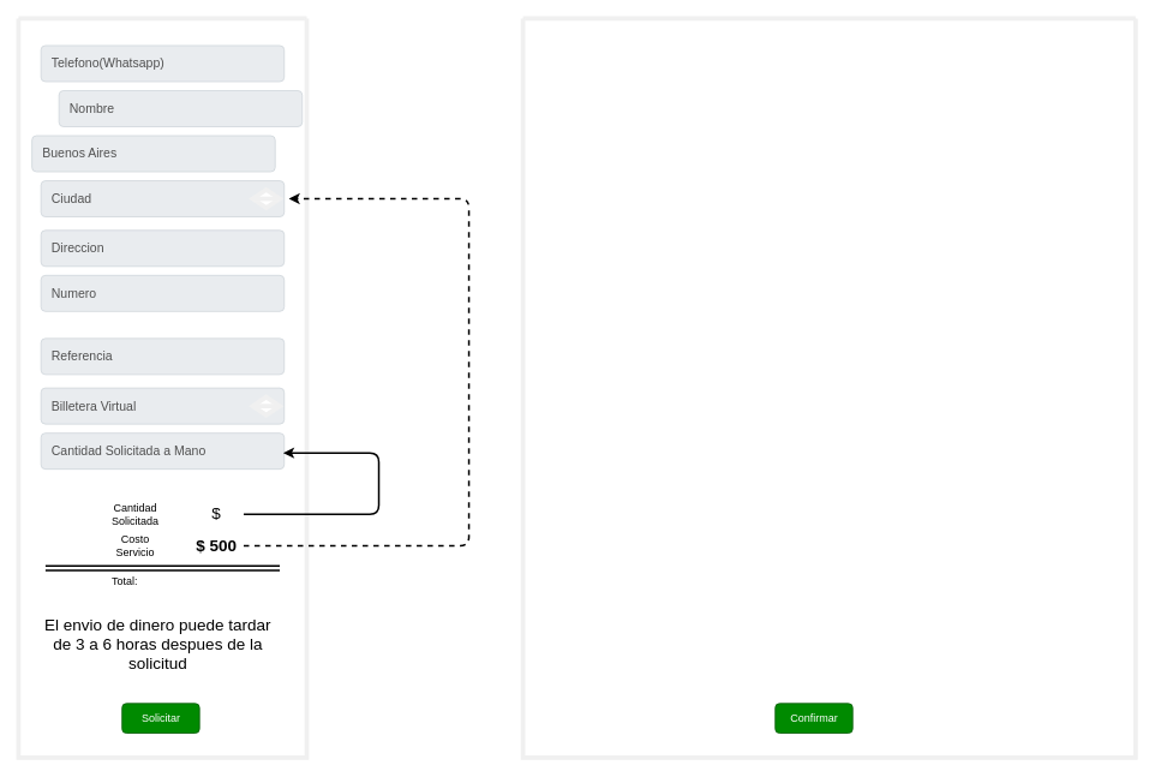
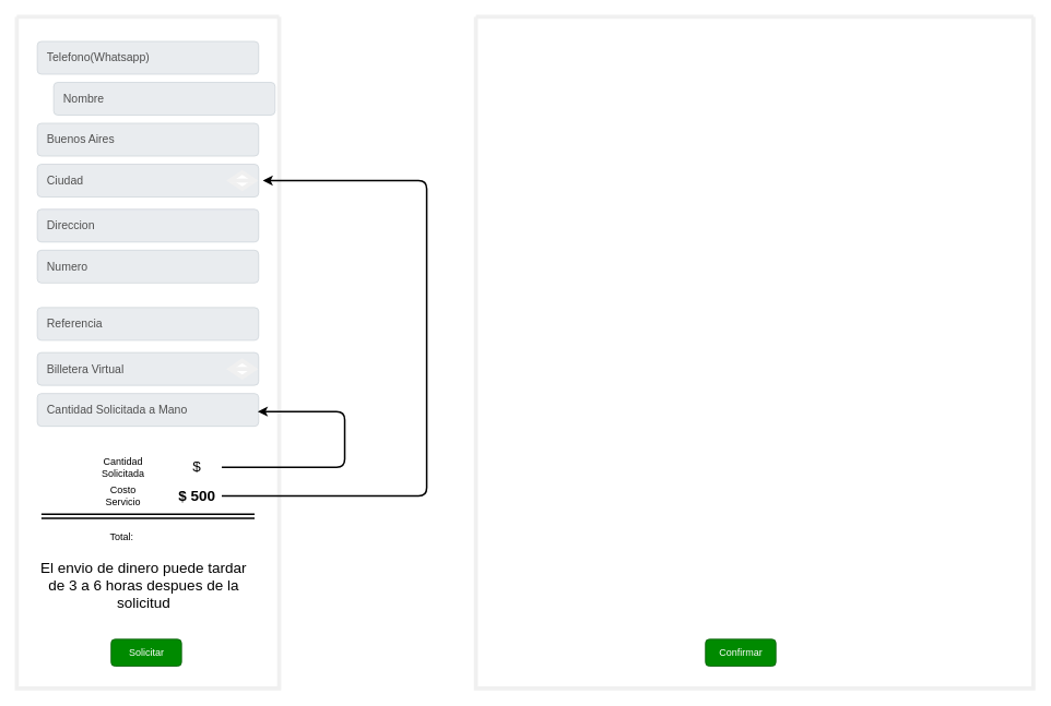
  <mxCell id="0" />
  <mxCell id="1" parent="0" />
  <mxCell id="2" value="" style="swimlane;startSize=0;strokeColor=#F0F0F0;strokeWidth=5;" vertex="1" parent="1"><mxGeometry x="20" y="20" width="320" height="820" as="geometry" /></mxCell>
  <mxCell id="3" value="Telefono(Whatsapp)" style="html=1;shadow=0;dashed=0;shape=mxgraph.bootstrap.rrect;rSize=5;strokeColor=#CED4DA;strokeWidth=1;fillColor=#E9ECEF;fontColor=#505050;whiteSpace=wrap;align=left;verticalAlign=middle;spacingLeft=10;fontSize=14;" vertex="1" parent="2"><mxGeometry x="25" y="30" width="270" height="40" as="geometry" /></mxCell>
  <mxCell id="4" value="Ciudad" style="html=1;shadow=0;dashed=0;shape=mxgraph.bootstrap.rrect;rSize=5;strokeColor=#CED4DA;strokeWidth=1;fillColor=#E9ECEF;fontColor=#505050;whiteSpace=wrap;align=left;verticalAlign=middle;spacingLeft=10;fontSize=14;" vertex="1" parent="2"><mxGeometry x="25" y="180" width="270" height="40" as="geometry" /></mxCell>
  <mxCell id="5" value="" style="shape=sortShape;perimeter=rhombusPerimeter;whiteSpace=wrap;html=1;strokeColor=#F0F0F0;strokeWidth=5;" vertex="1" parent="2"><mxGeometry x="260" y="190" width="30" height="20" as="geometry" /></mxCell>
- <mxCell id="6" value="Buenos Aires" style="html=1;shadow=0;dashed=0;shape=mxgraph.bootstrap.rrect;rSize=5;strokeColor=#CED4DA;strokeWidth=1;fillColor=#E9ECEF;fontColor=#505050;whiteSpace=wrap;align=left;verticalAlign=middle;spacingLeft=10;fontSize=14;" vertex="1" parent="2"><mxGeometry x="15" y="130" width="270" height="40" as="geometry" /></mxCell>
+ <mxCell id="6" value="Buenos Aires" style="html=1;shadow=0;dashed=0;shape=mxgraph.bootstrap.rrect;rSize=5;strokeColor=#CED4DA;strokeWidth=1;fillColor=#E9ECEF;fontColor=#505050;whiteSpace=wrap;align=left;verticalAlign=middle;spacingLeft=10;fontSize=14;" vertex="1" parent="2"><mxGeometry x="25" y="130" width="270" height="40" as="geometry" /></mxCell>
  <mxCell id="7" value="Cantidad Solicitada a Mano" style="html=1;shadow=0;dashed=0;shape=mxgraph.bootstrap.rrect;rSize=5;strokeColor=#CED4DA;strokeWidth=1;fillColor=#E9ECEF;fontColor=#505050;whiteSpace=wrap;align=left;verticalAlign=middle;spacingLeft=10;fontSize=14;" vertex="1" parent="2"><mxGeometry x="25" y="460" width="270" height="40" as="geometry" /></mxCell>
  <mxCell id="8" value="Direccion" style="html=1;shadow=0;dashed=0;shape=mxgraph.bootstrap.rrect;rSize=5;strokeColor=#CED4DA;strokeWidth=1;fillColor=#E9ECEF;fontColor=#505050;whiteSpace=wrap;align=left;verticalAlign=middle;spacingLeft=10;fontSize=14;" vertex="1" parent="2"><mxGeometry x="25" y="235" width="270" height="40" as="geometry" /></mxCell>
  <mxCell id="9" value="Numero" style="html=1;shadow=0;dashed=0;shape=mxgraph.bootstrap.rrect;rSize=5;strokeColor=#CED4DA;strokeWidth=1;fillColor=#E9ECEF;fontColor=#505050;whiteSpace=wrap;align=left;verticalAlign=middle;spacingLeft=10;fontSize=14;" vertex="1" parent="2"><mxGeometry x="25" y="285" width="270" height="40" as="geometry" /></mxCell>
  <mxCell id="10" value="Referencia" style="html=1;shadow=0;dashed=0;shape=mxgraph.bootstrap.rrect;rSize=5;strokeColor=#CED4DA;strokeWidth=1;fillColor=#E9ECEF;fontColor=#505050;whiteSpace=wrap;align=left;verticalAlign=middle;spacingLeft=10;fontSize=14;" vertex="1" parent="2"><mxGeometry x="25" y="355" width="270" height="40" as="geometry" /></mxCell>
  <mxCell id="11" value="Nombre" style="html=1;shadow=0;dashed=0;shape=mxgraph.bootstrap.rrect;rSize=5;strokeColor=#CED4DA;strokeWidth=1;fillColor=#E9ECEF;fontColor=#505050;whiteSpace=wrap;align=left;verticalAlign=middle;spacingLeft=10;fontSize=14;" vertex="1" parent="2"><mxGeometry x="45" y="80" width="270" height="40" as="geometry" /></mxCell>
  <mxCell id="12" value="Billetera Virtual" style="html=1;shadow=0;dashed=0;shape=mxgraph.bootstrap.rrect;rSize=5;strokeColor=#CED4DA;strokeWidth=1;fillColor=#E9ECEF;fontColor=#505050;whiteSpace=wrap;align=left;verticalAlign=middle;spacingLeft=10;fontSize=14;" vertex="1" parent="2"><mxGeometry x="25" y="410" width="270" height="40" as="geometry" /></mxCell>
  <mxCell id="13" value="" style="shape=sortShape;perimeter=rhombusPerimeter;whiteSpace=wrap;html=1;strokeColor=#F0F0F0;strokeWidth=5;" vertex="1" parent="2"><mxGeometry x="260" y="420" width="30" height="20" as="geometry" /></mxCell>
- <mxCell id="14" value="Total:&amp;nbsp;" style="text;html=1;strokeColor=none;fillColor=none;align=center;verticalAlign=middle;whiteSpace=wrap;rounded=0;" vertex="1" parent="2"><mxGeometry x="90" y="610" width="60" height="30" as="geometry" /></mxCell>
+ <mxCell id="14" value="Total:&amp;nbsp;" style="text;html=1;strokeColor=none;fillColor=none;align=center;verticalAlign=middle;whiteSpace=wrap;rounded=0;" vertex="1" parent="2"><mxGeometry x="100" y="620" width="60" height="30" as="geometry" /></mxCell>
  <mxCell id="15" value="" style="shape=link;html=1;strokeWidth=2;" edge="1" parent="2"><mxGeometry width="100" relative="1" as="geometry"><mxPoint x="30" y="610" as="sourcePoint" /><mxPoint x="290" y="610" as="targetPoint" /></mxGeometry></mxCell>
  <mxCell id="16" value="Cantidad Solicitada" style="text;html=1;strokeColor=none;fillColor=none;align=center;verticalAlign=middle;whiteSpace=wrap;rounded=0;" vertex="1" parent="2"><mxGeometry x="100" y="535" width="60" height="30" as="geometry" /></mxCell>
  <mxCell id="17" value="Costo Servicio" style="text;html=1;strokeColor=none;fillColor=none;align=center;verticalAlign=middle;whiteSpace=wrap;rounded=0;" vertex="1" parent="2"><mxGeometry x="100" y="570" width="60" height="30" as="geometry" /></mxCell>
- <mxCell id="18" style="edgeStyle=none;html=1;entryX=1.019;entryY=0.5;entryDx=0;entryDy=0;entryPerimeter=0;fontSize=18;strokeWidth=2;dashed=1;" edge="1" parent="2" source="19" target="4"><mxGeometry relative="1" as="geometry"><Array as="points"><mxPoint x="500" y="585" /><mxPoint x="500" y="200" /></Array></mxGeometry></mxCell>
+ <mxCell id="18" style="edgeStyle=none;html=1;entryX=1.019;entryY=0.5;entryDx=0;entryDy=0;entryPerimeter=0;fontSize=18;strokeWidth=2;" edge="1" parent="2" source="19" target="4"><mxGeometry relative="1" as="geometry"><Array as="points"><mxPoint x="500" y="585" /><mxPoint x="500" y="200" /></Array></mxGeometry></mxCell>
  <mxCell id="19" value="&lt;font style=&quot;font-size: 18px&quot;&gt;&lt;b&gt;$ 500&lt;/b&gt;&lt;/font&gt;" style="text;html=1;strokeColor=none;fillColor=none;align=center;verticalAlign=middle;whiteSpace=wrap;rounded=0;" vertex="1" parent="2"><mxGeometry x="190" y="570" width="60" height="30" as="geometry" /></mxCell>
  <mxCell id="20" style="edgeStyle=none;html=1;entryX=0.996;entryY=0.55;entryDx=0;entryDy=0;entryPerimeter=0;fontSize=18;strokeWidth=2;" edge="1" parent="2" source="21" target="7"><mxGeometry relative="1" as="geometry"><Array as="points"><mxPoint x="400" y="550" /><mxPoint x="400" y="482" /></Array></mxGeometry></mxCell>
  <mxCell id="21" value="$" style="text;html=1;strokeColor=none;fillColor=none;align=center;verticalAlign=middle;whiteSpace=wrap;rounded=0;fontSize=18;" vertex="1" parent="2"><mxGeometry x="190" y="535" width="60" height="30" as="geometry" /></mxCell>
  <mxCell id="22" value="El envio de dinero puede tardar de 3 a 6 horas despues de la solicitud" style="text;html=1;strokeColor=none;fillColor=none;align=center;verticalAlign=middle;whiteSpace=wrap;rounded=0;fontSize=18;" vertex="1" parent="2"><mxGeometry x="20" y="680" width="270" height="30" as="geometry" /></mxCell>
  <mxCell id="23" value="Solicitar" style="rounded=1;fillColor=#008a00;align=center;strokeColor=#005700;html=1;fontColor=#ffffff;fontSize=12;sketch=0;" vertex="1" parent="2"><mxGeometry x="115" y="760" width="86" height="33" as="geometry" /></mxCell>
  <mxCell id="24" value="" style="swimlane;startSize=0;strokeColor=#F0F0F0;strokeWidth=5;" vertex="1" parent="1"><mxGeometry x="580" y="20" width="680" height="820" as="geometry" /></mxCell>
  <mxCell id="25" style="edgeStyle=none;html=1;entryX=1.019;entryY=0.5;entryDx=0;entryDy=0;entryPerimeter=0;fontSize=18;strokeWidth=2;" edge="1" parent="24"><mxGeometry relative="1" as="geometry"><Array as="points"><mxPoint x="500" y="585" /><mxPoint x="500" y="200" /></Array><mxPoint x="300.13" y="200" as="targetPoint" /></mxGeometry></mxCell>
  <mxCell id="26" style="edgeStyle=none;html=1;entryX=0.996;entryY=0.55;entryDx=0;entryDy=0;entryPerimeter=0;fontSize=18;strokeWidth=2;" edge="1" parent="24"><mxGeometry relative="1" as="geometry"><Array as="points"><mxPoint x="400" y="550" /><mxPoint x="400" y="482" /></Array><mxPoint x="293.92" y="482" as="targetPoint" /></mxGeometry></mxCell>
  <mxCell id="27" value="Confirmar" style="rounded=1;fillColor=#008a00;align=center;strokeColor=#005700;html=1;fontColor=#ffffff;fontSize=12;sketch=0;" vertex="1" parent="24"><mxGeometry x="280" y="760" width="86" height="33" as="geometry" /></mxCell>
